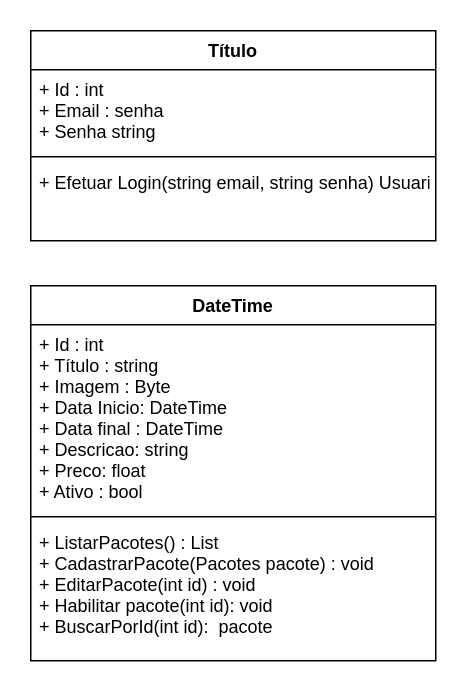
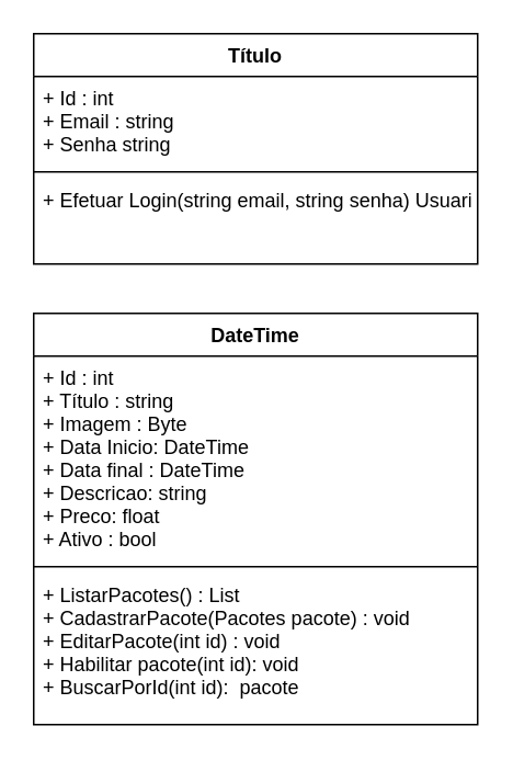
  <mxCell id="0" />
  <mxCell id="1" parent="0" />
  <mxCell id="2" value="Título" style="swimlane;fontStyle=1;align=center;verticalAlign=top;childLayout=stackLayout;horizontal=1;startSize=26;horizontalStack=0;resizeParent=1;resizeParentMax=0;resizeLast=0;collapsible=1;marginBottom=0;" vertex="1" parent="1"><mxGeometry x="20" y="20" width="270" height="140" as="geometry" /></mxCell>
- <mxCell id="3" value="+ Id : int&#10;+ Email : senha&#10;+ Senha string" style="text;strokeColor=none;fillColor=none;align=left;verticalAlign=top;spacingLeft=4;spacingRight=4;overflow=hidden;rotatable=0;points=[[0,0.5],[1,0.5]];portConstraint=eastwest;" vertex="1" parent="2"><mxGeometry y="26" width="270" height="54" as="geometry" /></mxCell>
+ <mxCell id="3" value="+ Id : int&#10;+ Email : string&#10;+ Senha string" style="text;strokeColor=none;fillColor=none;align=left;verticalAlign=top;spacingLeft=4;spacingRight=4;overflow=hidden;rotatable=0;points=[[0,0.5],[1,0.5]];portConstraint=eastwest;" vertex="1" parent="2"><mxGeometry y="26" width="270" height="54" as="geometry" /></mxCell>
  <mxCell id="4" value="" style="line;strokeWidth=1;fillColor=none;align=left;verticalAlign=middle;spacingTop=-1;spacingLeft=3;spacingRight=3;rotatable=0;labelPosition=right;points=[];portConstraint=eastwest;" vertex="1" parent="2"><mxGeometry y="80" width="270" height="8" as="geometry" /></mxCell>
  <mxCell id="5" value="+ Efetuar Login(string email, string senha) Usuario" style="text;strokeColor=none;fillColor=none;align=left;verticalAlign=top;spacingLeft=4;spacingRight=4;overflow=hidden;rotatable=0;points=[[0,0.5],[1,0.5]];portConstraint=eastwest;" vertex="1" parent="2"><mxGeometry y="88" width="270" height="52" as="geometry" /></mxCell>
  <mxCell id="6" value="DateTime" style="swimlane;fontStyle=1;align=center;verticalAlign=top;childLayout=stackLayout;horizontal=1;startSize=26;horizontalStack=0;resizeParent=1;resizeParentMax=0;resizeLast=0;collapsible=1;marginBottom=0;" vertex="1" parent="1"><mxGeometry x="20" y="190" width="270" height="250" as="geometry" /></mxCell>
  <mxCell id="7" value="+ Id : int&#10;+ Título : string&#10;+ Imagem : Byte&#10;+ Data Inicio: DateTime&#10;+ Data final : DateTime&#10;+ Descricao: string&#10;+ Preco: float&#10;+ Ativo : bool" style="text;strokeColor=none;fillColor=none;align=left;verticalAlign=top;spacingLeft=4;spacingRight=4;overflow=hidden;rotatable=0;points=[[0,0.5],[1,0.5]];portConstraint=eastwest;" vertex="1" parent="6"><mxGeometry y="26" width="270" height="124" as="geometry" /></mxCell>
  <mxCell id="8" value="" style="line;strokeWidth=1;fillColor=none;align=left;verticalAlign=middle;spacingTop=-1;spacingLeft=3;spacingRight=3;rotatable=0;labelPosition=right;points=[];portConstraint=eastwest;" vertex="1" parent="6"><mxGeometry y="150" width="270" height="8" as="geometry" /></mxCell>
  <mxCell id="9" value="+ ListarPacotes() : List&#10;+ CadastrarPacote(Pacotes pacote) : void&#10;+ EditarPacote(int id) : void&#10;+ Habilitar pacote(int id): void &#10;+ BuscarPorId(int id):  pacote" style="text;strokeColor=none;fillColor=none;align=left;verticalAlign=top;spacingLeft=4;spacingRight=4;overflow=hidden;rotatable=0;points=[[0,0.5],[1,0.5]];portConstraint=eastwest;" vertex="1" parent="6"><mxGeometry y="158" width="270" height="92" as="geometry" /></mxCell>
